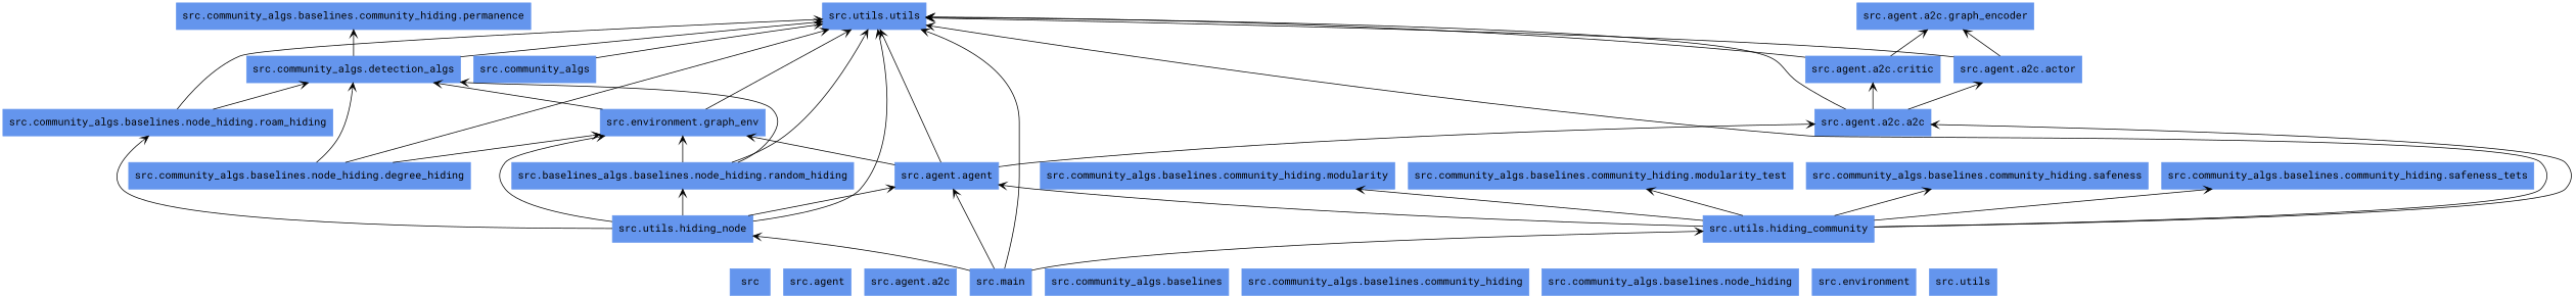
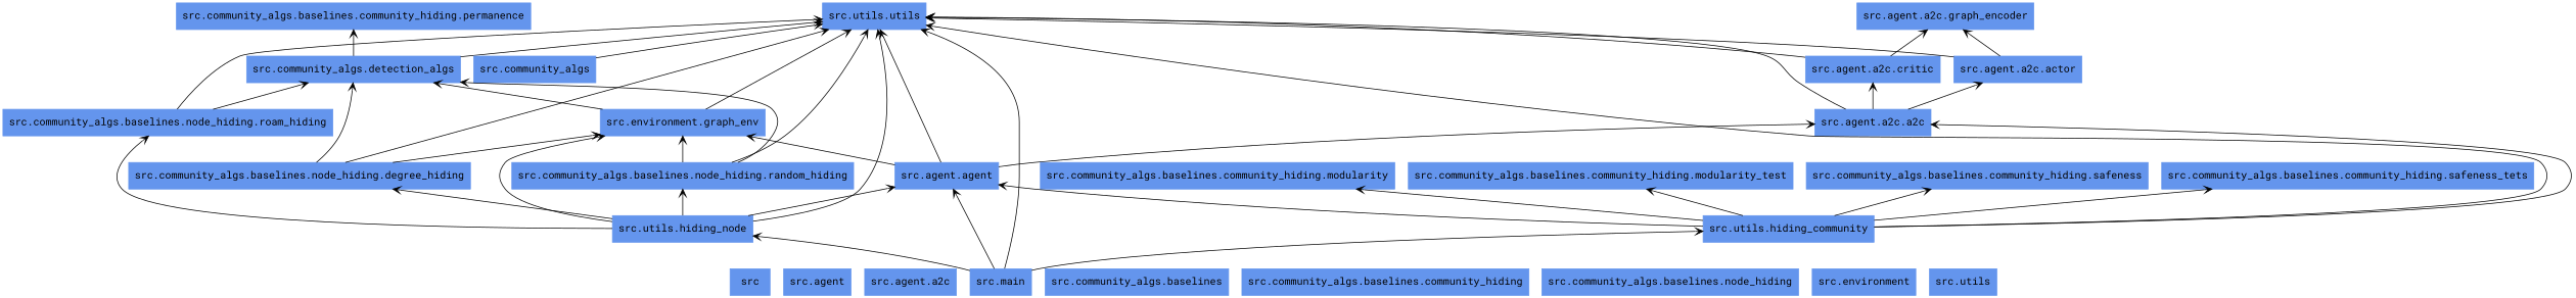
  digraph {
    fontname="Roboto Mono"
    rankdir=BT
    node [color=cornflowerblue fontname="Roboto Mono" shape=box style=filled]
    edge [arrowhead=open arrowtail=none fontname="Roboto Mono"]
    n1 [label=src]
    n2 [label="src.agent"]
    n3 [label="src.agent.a2c"]
    n4 [label="src.agent.a2c.a2c"]
    n5 [label="src.agent.a2c.actor"]
    n6 [label="src.agent.a2c.critic"]
    n7 [label="src.utils.utils"]
    n8 [label="src.agent.a2c.graph_encoder"]
    n9 [label="src.agent.agent"]
    n10 [label="src.environment.graph_env"]
    n11 [label="src.community_algs.detection_algs"]
    n12 [label="src.community_algs"]
    n13 [label="src.community_algs.baselines"]
    n14 [label="src.community_algs.baselines.community_hiding"]
    n15 [label="src.community_algs.baselines.community_hiding.modularity"]
    n16 [label="src.community_algs.baselines.community_hiding.modularity_test"]
    n17 [label="src.community_algs.baselines.community_hiding.permanence"]
    n18 [label="src.community_algs.baselines.community_hiding.safeness"]
    n19 [label="src.community_algs.baselines.community_hiding.safeness_tets"]
    n20 [label="src.community_algs.baselines.node_hiding"]
    n21 [label="src.community_algs.baselines.node_hiding.degree_hiding"]
-   n22 [label="src.baselines_algs.baselines.node_hiding.random_hiding"]
+   n22 [label="src.community_algs.baselines.node_hiding.random_hiding"]
    n23 [label="src.community_algs.baselines.node_hiding.roam_hiding"]
    n24 [label="src.environment"]
    n25 [label="src.main"]
    n26 [label="src.utils.hiding_community"]
    n27 [label="src.utils.hiding_node"]
    n28 [label="src.utils"]
    n4 -> n5
    n4 -> n6
    n4 -> n7
    n5 -> n7
    n5 -> n8
    n6 -> n7
    n6 -> n8
    n9 -> n4
    n9 -> n7
    n9 -> n10
    n10 -> n7
    n10 -> n11
    n11 -> n7
    n11 -> n17
    n12 -> n7
    n21 -> n7
    n21 -> n10
    n21 -> n11
    n22 -> n7
    n22 -> n10
    n22 -> n11
    n23 -> n7
    n23 -> n11
    n25 -> n7
    n25 -> n9
    n25 -> n26
    n25 -> n27
    n26 -> n4
    n26 -> n7
    n26 -> n9
    n26 -> n15
    n26 -> n16
    n26 -> n18
    n26 -> n19
    n27 -> n7
    n27 -> n9
    n27 -> n10
+   n27 -> n21
    n27 -> n22
    n27 -> n23
  }
